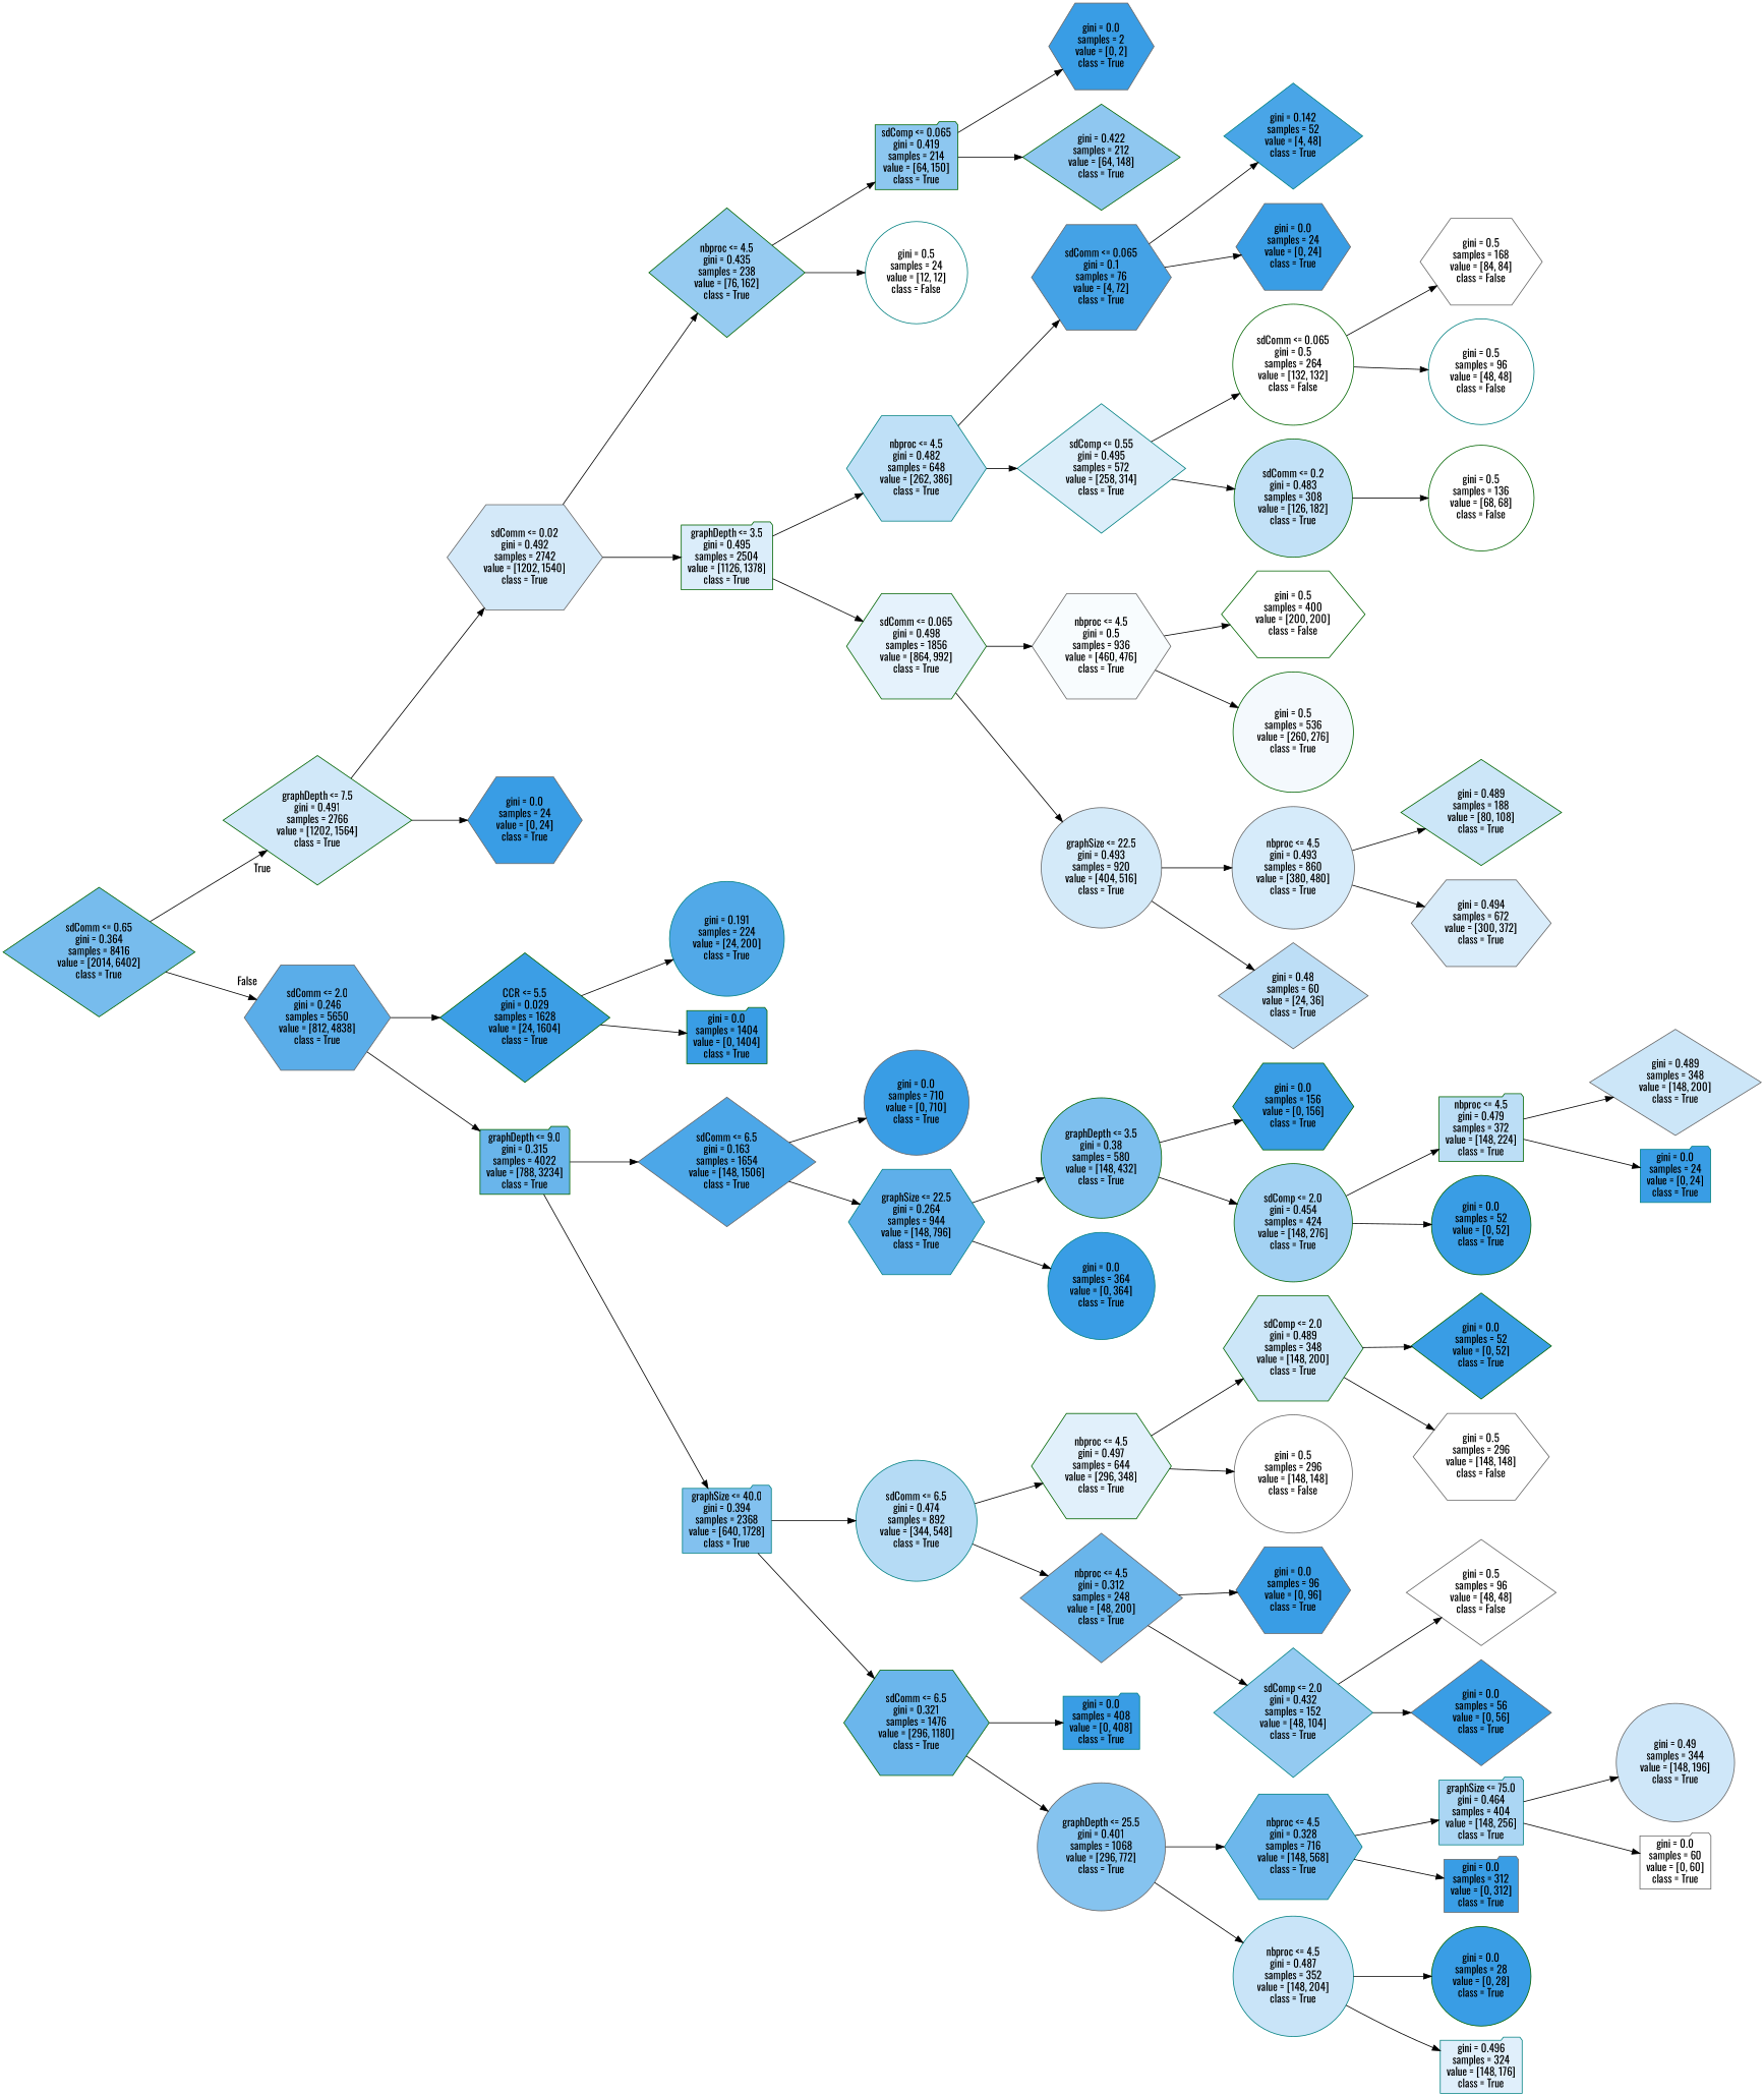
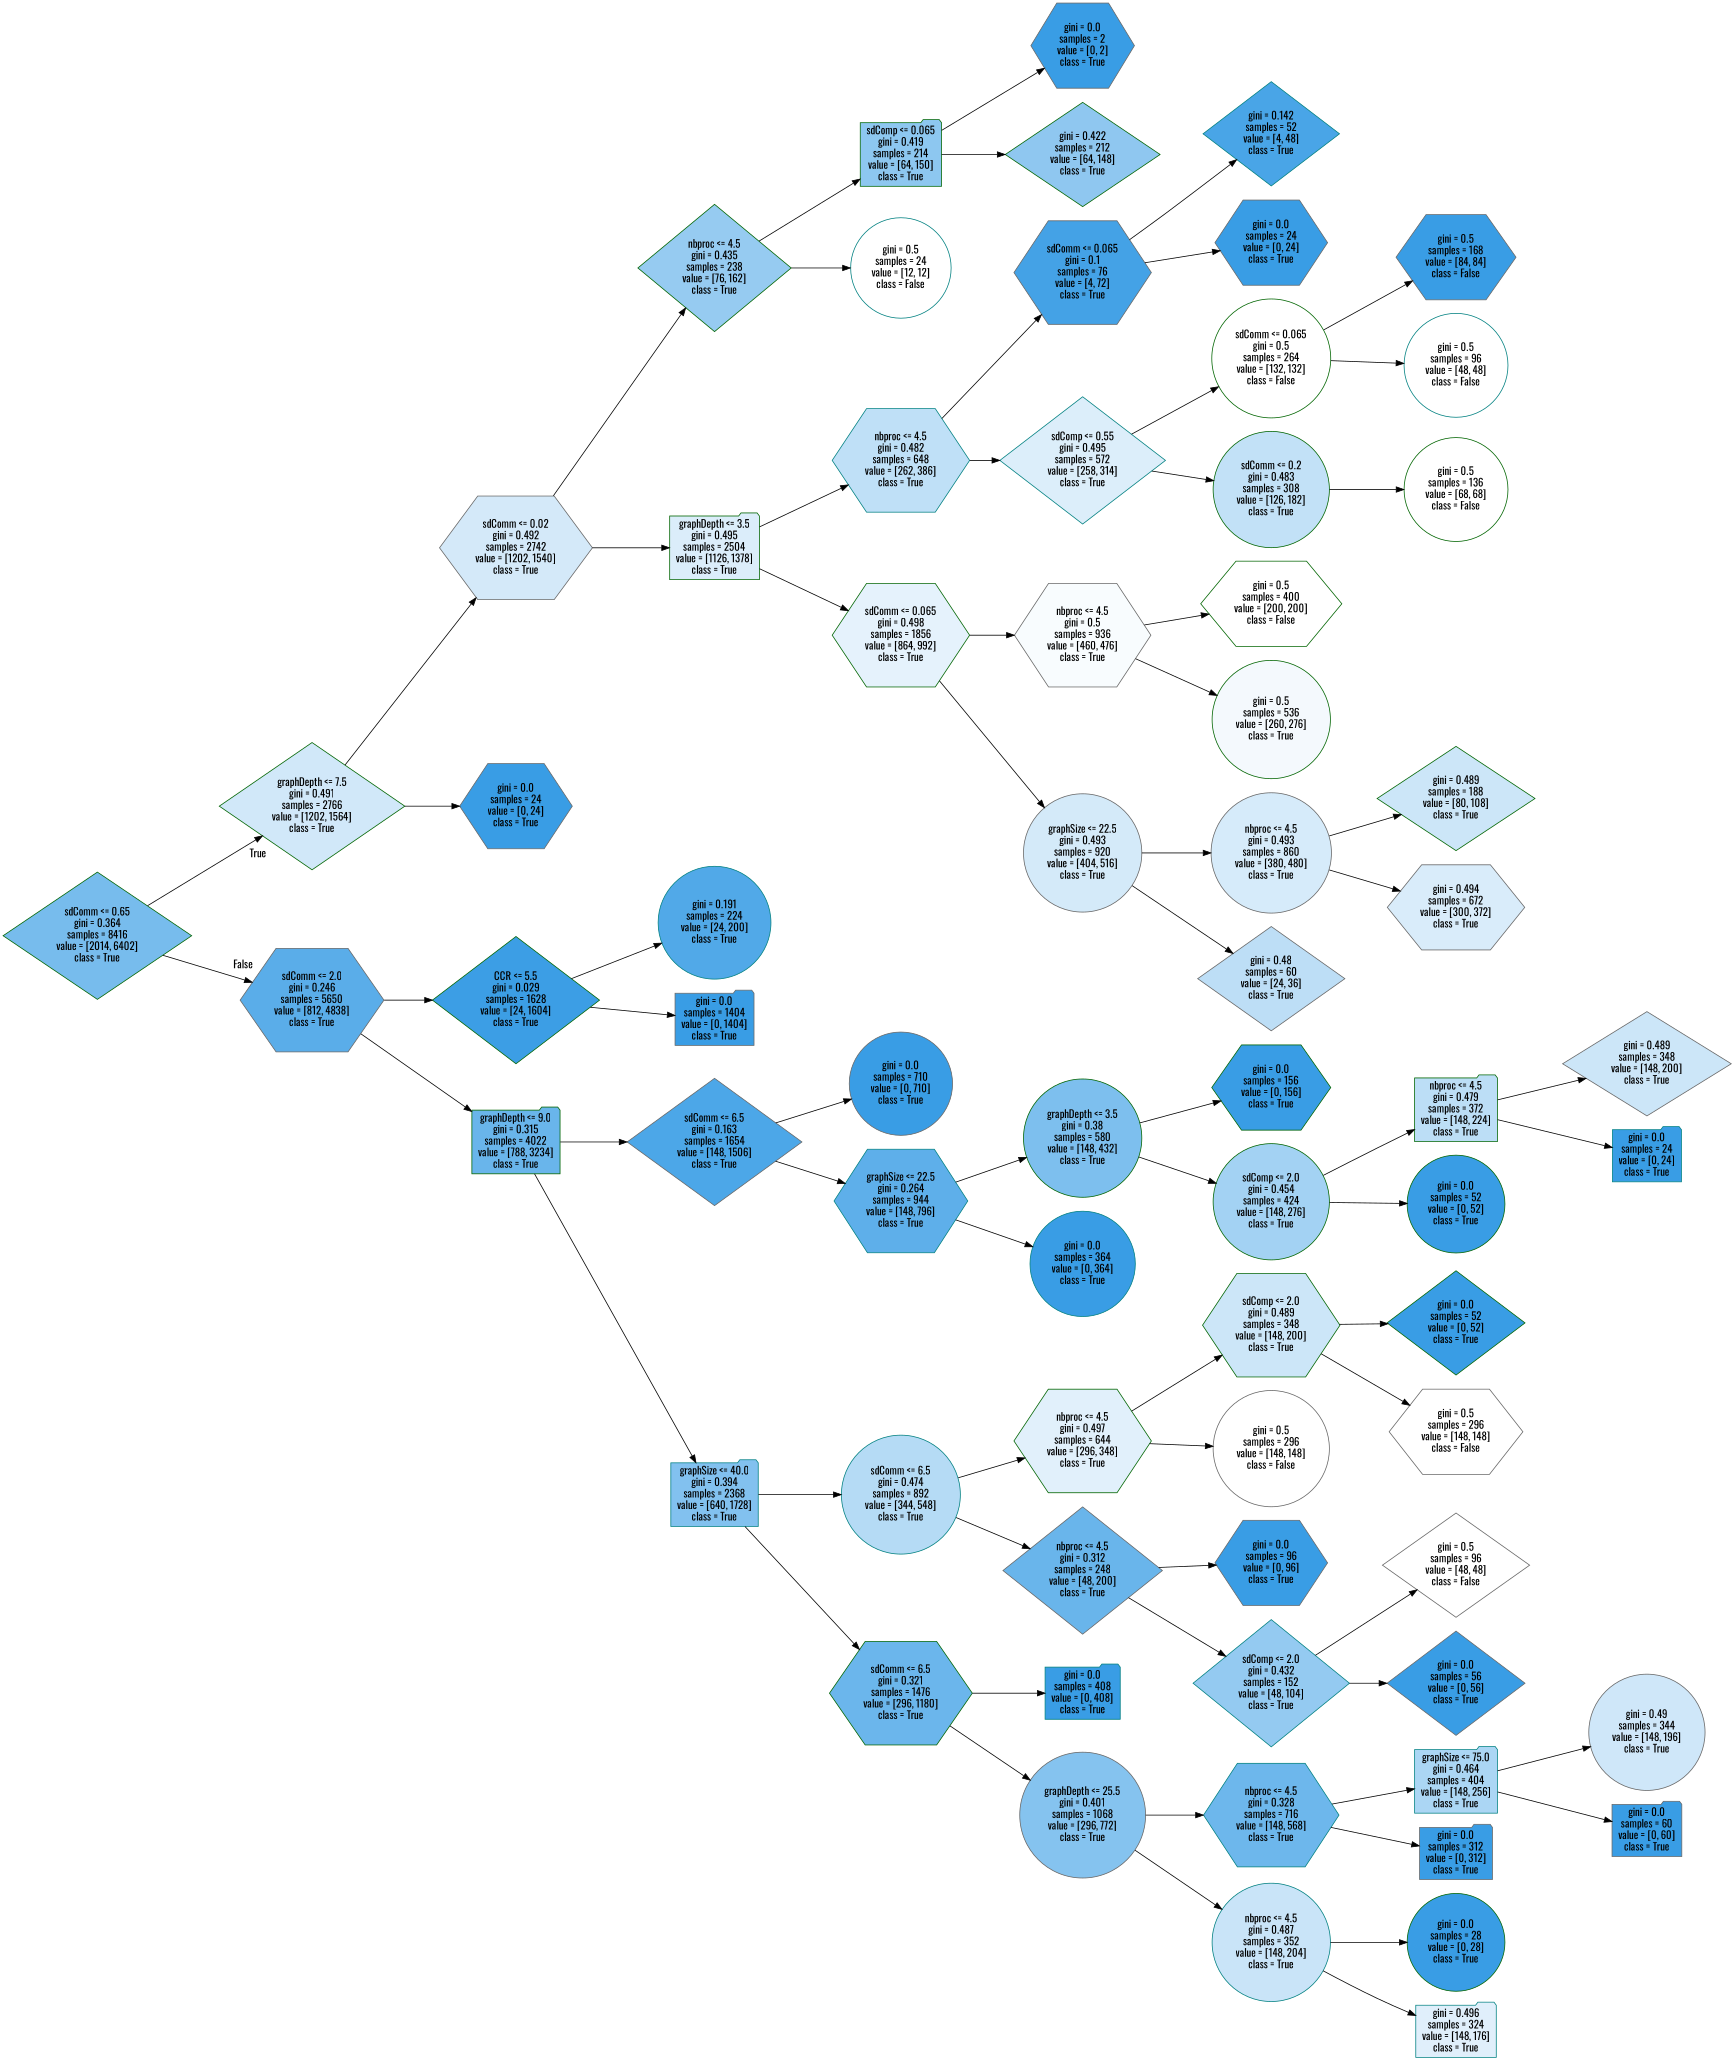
  digraph {
    fontname=Oswald
    rankdir=LR
    node [color=darkgreen fillcolor="#399de5" fontname=Oswald shape=hexagon style=filled]
    edge [fontname=Oswald]
    n1 [fillcolor="#77bced" label="sdComm <= 0.65\ngini = 0.364\nsamples = 8416\nvalue = [2014, 6402]\nclass = True" shape=diamond]
    n2 [fillcolor="#d1e8f9" label="graphDepth <= 7.5\ngini = 0.491\nsamples = 2766\nvalue = [1202, 1564]\nclass = True" shape=diamond]
    n3 [color=gray40 fillcolor="#5aade9" label="sdComm <= 2.0\ngini = 0.246\nsamples = 5650\nvalue = [812, 4838]\nclass = True"]
    n4 [color=gray40 fillcolor="#d4e9f9" label="sdComm <= 0.02\ngini = 0.492\nsamples = 2742\nvalue = [1202, 1540]\nclass = True"]
    n5 [color=gray40 label="gini = 0.0\nsamples = 24\nvalue = [0, 24]\nclass = True"]
    n6 [fillcolor="#3c9ee5" label="CCR <= 5.5\ngini = 0.029\nsamples = 1628\nvalue = [24, 1604]\nclass = True" shape=diamond]
    n7 [fillcolor="#69b5eb" label="graphDepth <= 9.0\ngini = 0.315\nsamples = 4022\nvalue = [788, 3234]\nclass = True" shape=folder]
    n8 [fillcolor="#96cbf1" label="nbproc <= 4.5\ngini = 0.435\nsamples = 238\nvalue = [76, 162]\nclass = True" shape=diamond]
    n9 [fillcolor="#dbedfa" label="graphDepth <= 3.5\ngini = 0.495\nsamples = 2504\nvalue = [1126, 1378]\nclass = True" shape=folder]
    n10 [fillcolor="#8dc7f0" label="sdComp <= 0.065\ngini = 0.419\nsamples = 214\nvalue = [64, 150]\nclass = True" shape=folder]
    n11 [color=teal fillcolor="#ffffff" label="gini = 0.5\nsamples = 24\nvalue = [12, 12]\nclass = False" shape=circle]
    n12 [color=teal fillcolor="#bfe0f7" label="nbproc <= 4.5\ngini = 0.482\nsamples = 648\nvalue = [262, 386]\nclass = True"]
    n13 [fillcolor="#e5f2fc" label="sdComm <= 0.065\ngini = 0.498\nsamples = 1856\nvalue = [864, 992]\nclass = True"]
    n14 [color=gray40 label="gini = 0.0\nsamples = 2\nvalue = [0, 2]\nclass = True"]
    n15 [fillcolor="#8fc7f0" label="gini = 0.422\nsamples = 212\nvalue = [64, 148]\nclass = True" shape=diamond]
    n16 [color=gray40 fillcolor="#44a2e6" label="sdComm <= 0.065\ngini = 0.1\nsamples = 76\nvalue = [4, 72]\nclass = True"]
    n17 [color=teal fillcolor="#dceefa" label="sdComp <= 0.55\ngini = 0.495\nsamples = 572\nvalue = [258, 314]\nclass = True" shape=diamond]
    n18 [color=gray40 fillcolor="#f8fcfe" label="nbproc <= 4.5\ngini = 0.5\nsamples = 936\nvalue = [460, 476]\nclass = True"]
    n19 [color=gray40 fillcolor="#d4eaf9" label="graphSize <= 22.5\ngini = 0.493\nsamples = 920\nvalue = [404, 516]\nclass = True" shape=circle]
    n20 [color=teal fillcolor="#49a5e7" label="gini = 0.142\nsamples = 52\nvalue = [4, 48]\nclass = True" shape=diamond]
    n21 [color=gray40 label="gini = 0.0\nsamples = 24\nvalue = [0, 24]\nclass = True"]
    n22 [fillcolor="#ffffff" label="sdComm <= 0.065\ngini = 0.5\nsamples = 264\nvalue = [132, 132]\nclass = False" shape=circle]
    n23 [fillcolor="#c2e1f7" label="sdComm <= 0.2\ngini = 0.483\nsamples = 308\nvalue = [126, 182]\nclass = True" shape=circle]
-   n24 [color=gray40 fillcolor="#ffffff" label="gini = 0.5\nsamples = 168\nvalue = [84, 84]\nclass = False"]
+   n24 [color=gray40 label="gini = 0.5\nsamples = 168\nvalue = [84, 84]\nclass = False"]
    n25 [color=teal fillcolor="#ffffff" label="gini = 0.5\nsamples = 96\nvalue = [48, 48]\nclass = False" shape=circle]
    n26 [fillcolor="#ffffff" label="gini = 0.5\nsamples = 136\nvalue = [68, 68]\nclass = False" shape=circle]
    n27 [fillcolor="#ffffff" label="gini = 0.5\nsamples = 400\nvalue = [200, 200]\nclass = False"]
    n28 [fillcolor="#f4f9fd" label="gini = 0.5\nsamples = 536\nvalue = [260, 276]\nclass = True" shape=circle]
    n29 [color=gray40 fillcolor="#d6ebfa" label="nbproc <= 4.5\ngini = 0.493\nsamples = 860\nvalue = [380, 480]\nclass = True" shape=circle]
    n30 [color=gray40 fillcolor="#bddef6" label="gini = 0.48\nsamples = 60\nvalue = [24, 36]\nclass = True" shape=diamond]
    n31 [fillcolor="#cce6f8" label="gini = 0.489\nsamples = 188\nvalue = [80, 108]\nclass = True" shape=diamond]
    n32 [color=gray40 fillcolor="#d9ecfa" label="gini = 0.494\nsamples = 672\nvalue = [300, 372]\nclass = True"]
    n33 [color=teal fillcolor="#51a9e8" label="gini = 0.191\nsamples = 224\nvalue = [24, 200]\nclass = True" shape=circle]
-   n34 [label="gini = 0.0\nsamples = 1404\nvalue = [0, 1404]\nclass = True" shape=folder]
+   n34 [color=gray40 label="gini = 0.0\nsamples = 1404\nvalue = [0, 1404]\nclass = True" shape=folder]
    n35 [color=gray40 fillcolor="#4ca7e8" label="sdComm <= 6.5\ngini = 0.163\nsamples = 1654\nvalue = [148, 1506]\nclass = True" shape=diamond]
    n36 [color=teal fillcolor="#82c1ef" label="graphSize <= 40.0\ngini = 0.394\nsamples = 2368\nvalue = [640, 1728]\nclass = True" shape=folder]
    n37 [color=gray40 label="gini = 0.0\nsamples = 710\nvalue = [0, 710]\nclass = True" shape=circle]
    n38 [color=teal fillcolor="#5eafea" label="graphSize <= 22.5\ngini = 0.264\nsamples = 944\nvalue = [148, 796]\nclass = True"]
    n39 [color=teal fillcolor="#b5dbf5" label="sdComm <= 6.5\ngini = 0.474\nsamples = 892\nvalue = [344, 548]\nclass = True" shape=circle]
    n40 [fillcolor="#6bb6ec" label="sdComm <= 6.5\ngini = 0.321\nsamples = 1476\nvalue = [296, 1180]\nclass = True"]
    n41 [fillcolor="#7dbfee" label="graphDepth <= 3.5\ngini = 0.38\nsamples = 580\nvalue = [148, 432]\nclass = True" shape=circle]
    n42 [color=teal label="gini = 0.0\nsamples = 364\nvalue = [0, 364]\nclass = True" shape=circle]
    n43 [label="gini = 0.0\nsamples = 156\nvalue = [0, 156]\nclass = True"]
    n44 [fillcolor="#a3d2f3" label="sdComp <= 2.0\ngini = 0.454\nsamples = 424\nvalue = [148, 276]\nclass = True" shape=circle]
    n45 [fillcolor="#bcdef6" label="nbproc <= 4.5\ngini = 0.479\nsamples = 372\nvalue = [148, 224]\nclass = True" shape=folder]
    n46 [label="gini = 0.0\nsamples = 52\nvalue = [0, 52]\nclass = True" shape=circle]
    n47 [color=gray40 fillcolor="#cce6f8" label="gini = 0.489\nsamples = 348\nvalue = [148, 200]\nclass = True" shape=diamond]
    n48 [color=teal label="gini = 0.0\nsamples = 24\nvalue = [0, 24]\nclass = True" shape=folder]
    n49 [fillcolor="#e1f0fb" label="nbproc <= 4.5\ngini = 0.497\nsamples = 644\nvalue = [296, 348]\nclass = True"]
    n50 [color=gray40 fillcolor="#69b5eb" label="nbproc <= 4.5\ngini = 0.312\nsamples = 248\nvalue = [48, 200]\nclass = True" shape=diamond]
    n51 [color=teal label="gini = 0.0\nsamples = 408\nvalue = [0, 408]\nclass = True" shape=folder]
    n52 [color=gray40 fillcolor="#85c3ef" label="graphDepth <= 25.5\ngini = 0.401\nsamples = 1068\nvalue = [296, 772]\nclass = True" shape=circle]
    n53 [fillcolor="#cce6f8" label="sdComp <= 2.0\ngini = 0.489\nsamples = 348\nvalue = [148, 200]\nclass = True"]
    n54 [color=gray40 fillcolor="#ffffff" label="gini = 0.5\nsamples = 296\nvalue = [148, 148]\nclass = False" shape=circle]
    n55 [color=gray40 label="gini = 0.0\nsamples = 96\nvalue = [0, 96]\nclass = True"]
    n56 [color=teal fillcolor="#94caf1" label="sdComp <= 2.0\ngini = 0.432\nsamples = 152\nvalue = [48, 104]\nclass = True" shape=diamond]
    n57 [label="gini = 0.0\nsamples = 52\nvalue = [0, 52]\nclass = True" shape=diamond]
    n58 [color=gray40 fillcolor="#ffffff" label="gini = 0.5\nsamples = 296\nvalue = [148, 148]\nclass = False"]
    n59 [color=gray40 fillcolor="#ffffff" label="gini = 0.5\nsamples = 96\nvalue = [48, 48]\nclass = False" shape=diamond]
    n60 [color=gray40 label="gini = 0.0\nsamples = 56\nvalue = [0, 56]\nclass = True" shape=diamond]
    n61 [color=teal fillcolor="#6db7ec" label="nbproc <= 4.5\ngini = 0.328\nsamples = 716\nvalue = [148, 568]\nclass = True"]
    n62 [color=teal fillcolor="#c9e4f8" label="nbproc <= 4.5\ngini = 0.487\nsamples = 352\nvalue = [148, 204]\nclass = True" shape=circle]
    n63 [color=teal fillcolor="#abd6f4" label="graphSize <= 75.0\ngini = 0.464\nsamples = 404\nvalue = [148, 256]\nclass = True" shape=folder]
    n64 [color=gray40 label="gini = 0.0\nsamples = 312\nvalue = [0, 312]\nclass = True" shape=folder]
    n65 [label="gini = 0.0\nsamples = 28\nvalue = [0, 28]\nclass = True" shape=circle]
    n66 [color=teal fillcolor="#e0effb" label="gini = 0.496\nsamples = 324\nvalue = [148, 176]\nclass = True" shape=folder]
    n67 [color=gray40 fillcolor="#cfe7f9" label="gini = 0.49\nsamples = 344\nvalue = [148, 196]\nclass = True" shape=circle]
-   n68 [color=gray40 fillcolor="#ffffff" label="gini = 0.0\nsamples = 60\nvalue = [0, 60]\nclass = True" shape=folder]
+   n68 [color=gray40 label="gini = 0.0\nsamples = 60\nvalue = [0, 60]\nclass = True" shape=folder]
    n1 -> n2 [headlabel=True labelangle=45 labeldistance=2.5]
    n1 -> n3 [headlabel=False labelangle=-45 labeldistance=2.5]
    n2 -> n4
    n2 -> n5
    n3 -> n6
    n3 -> n7
    n4 -> n8
    n4 -> n9
    n6 -> n33
    n6 -> n34
    n7 -> n35
    n7 -> n36
    n8 -> n10
    n8 -> n11
    n9 -> n12
    n9 -> n13
    n10 -> n14
    n10 -> n15
    n12 -> n16
    n12 -> n17
    n13 -> n18
    n13 -> n19
    n16 -> n20
    n16 -> n21
    n17 -> n22
    n17 -> n23
    n18 -> n27
    n18 -> n28
    n19 -> n29
    n19 -> n30
    n22 -> n24
    n22 -> n25
    n23 -> n26
    n29 -> n31
    n29 -> n32
    n35 -> n37
    n35 -> n38
    n36 -> n39
    n36 -> n40
    n38 -> n41
    n38 -> n42
    n39 -> n49
    n39 -> n50
    n40 -> n51
    n40 -> n52
    n41 -> n43
    n41 -> n44
    n44 -> n45
    n44 -> n46
    n45 -> n47
    n45 -> n48
    n49 -> n53
    n49 -> n54
    n50 -> n55
    n50 -> n56
    n52 -> n61
    n52 -> n62
    n53 -> n57
    n53 -> n58
    n56 -> n59
    n56 -> n60
    n61 -> n63
    n61 -> n64
    n62 -> n65
    n62 -> n66
    n63 -> n67
    n63 -> n68
  }
